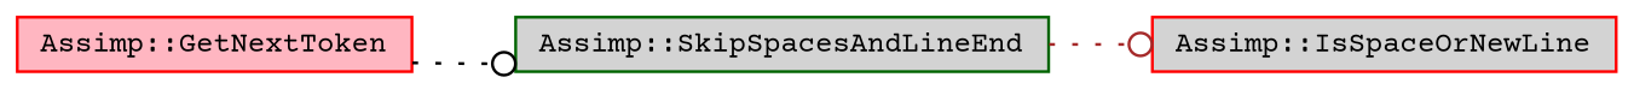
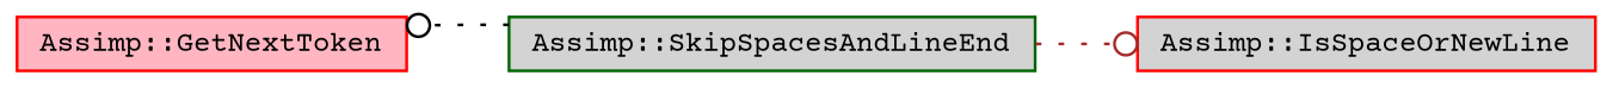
  digraph {
    fontname="Courier Prime"
    rankdir=LR
    node [color=red fillcolor=lightgrey fontname="Courier Prime" fontsize=10 shape=box style=filled]
    edge [arrowhead=odot fontname="Courier Prime" fontsize=10 labelfontname=Helvetica labelfontsize=10 style=dotted]
    n1 [fillcolor=lightpink fontcolor=black height=0.2 label="Assimp::GetNextToken" width=0.4]
    n2 [color=darkgreen height=0.2 label="Assimp::SkipSpacesAndLineEnd" width=0.4]
    n3 [height=0.2 label="Assimp::IsSpaceOrNewLine" width=0.4]
-   n1 -> n2 [color=black]
+   n2 -> n1 [color=black]
    n2 -> n3 [color=brown]
  }
